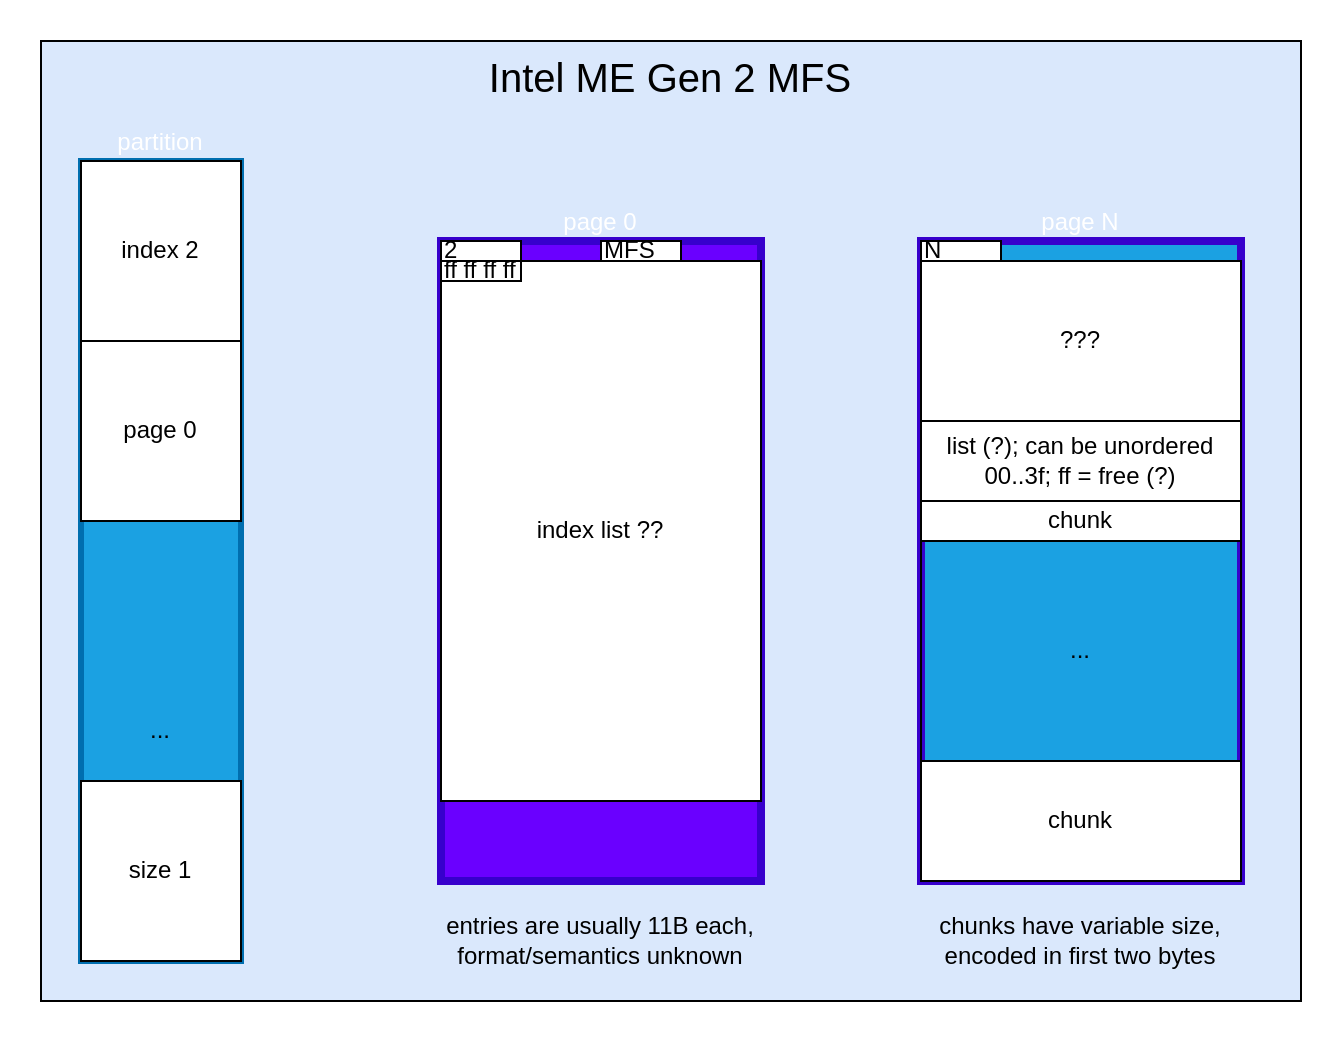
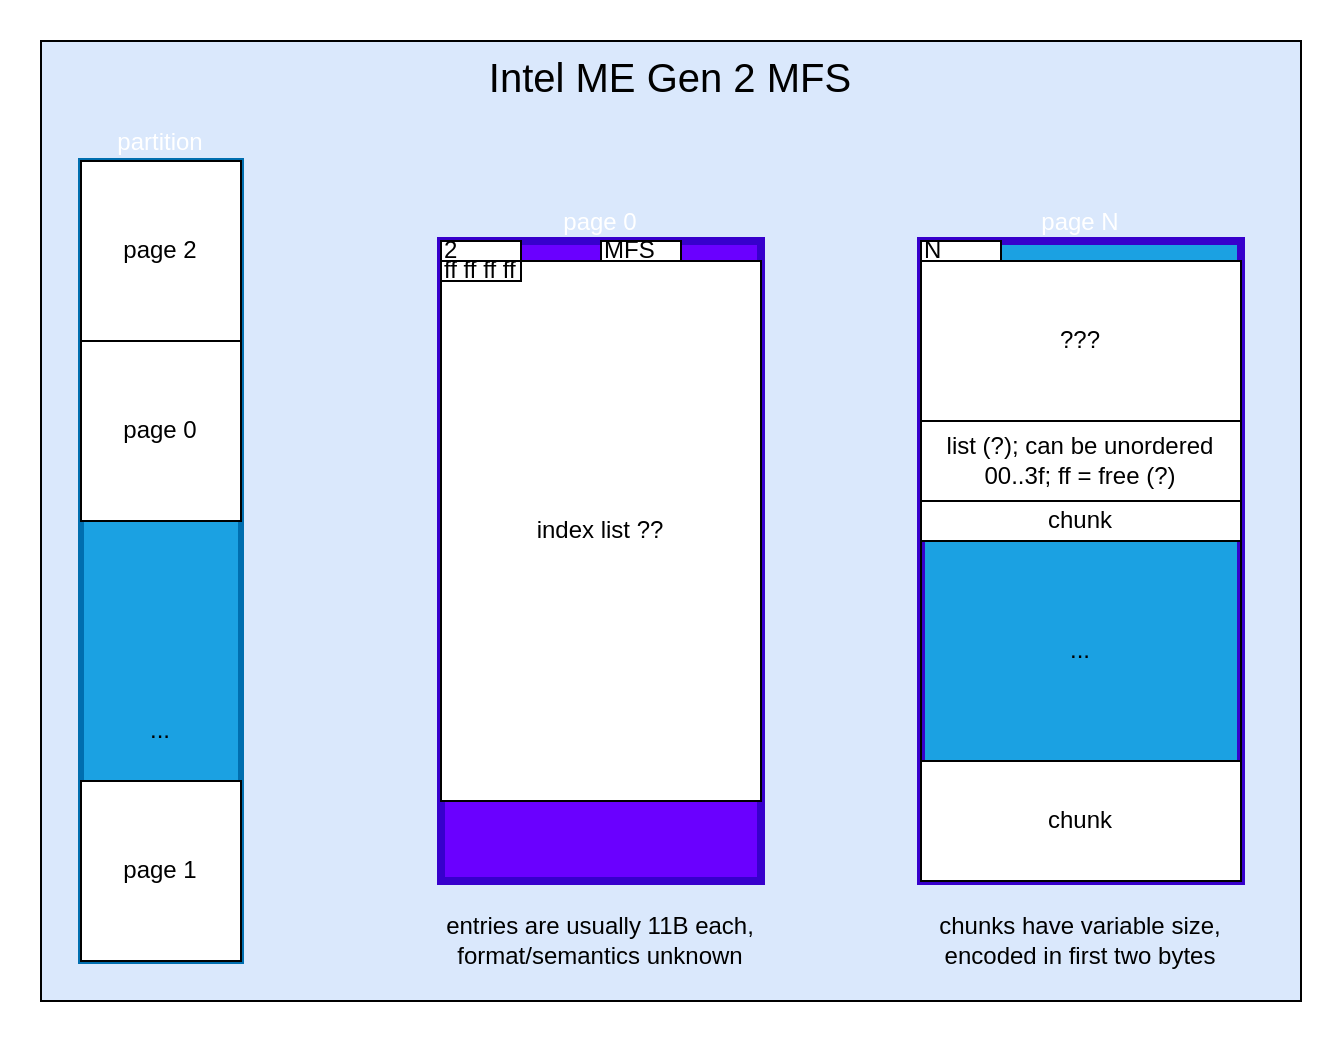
  <mxCell id="0" />
  <mxCell id="1" parent="0" />
  <mxCell id="2" value="Intel ME Gen 2 MFS" style="rounded=0;whiteSpace=wrap;html=1;verticalAlign=top;fontSize=20;fillColor=#dae8fc;" vertex="1" parent="1"><mxGeometry x="20" y="20" width="630" height="480" as="geometry" /></mxCell>
  <mxCell id="3" value="partition" style="rounded=0;whiteSpace=wrap;html=1;fillColor=#1ba1e2;fontColor=#ffffff;strokeColor=#006EAF;strokeWidth=3;verticalAlign=bottom;labelPosition=center;verticalLabelPosition=top;align=center;" vertex="1" parent="1"><mxGeometry width="80" height="400" as="geometry" x="40" y="80" /></mxCell>
- <mxCell id="4" value="index 2" style="rounded=0;whiteSpace=wrap;html=1;" vertex="1" parent="1"><mxGeometry width="80" height="90" as="geometry" x="40" y="80" /></mxCell>
+ <mxCell id="4" value="page 2" style="rounded=0;whiteSpace=wrap;html=1;" vertex="1" parent="1"><mxGeometry width="80" height="90" as="geometry" x="40" y="80" /></mxCell>
  <mxCell id="5" value="page 0" style="rounded=0;whiteSpace=wrap;html=1;" vertex="1" parent="1"><mxGeometry y="170" width="80" height="90" as="geometry" x="40" /></mxCell>
- <mxCell id="6" value="size 1" style="rounded=0;whiteSpace=wrap;html=1;" vertex="1" parent="1"><mxGeometry y="390" width="80" height="90" as="geometry" x="40" /></mxCell>
+ <mxCell id="6" value="page 1" style="rounded=0;whiteSpace=wrap;html=1;" vertex="1" parent="1"><mxGeometry y="390" width="80" height="90" as="geometry" x="40" /></mxCell>
  <mxCell id="7" value="..." style="text;html=1;align=center;verticalAlign=middle;whiteSpace=wrap;rounded=0;" vertex="1" parent="1"><mxGeometry x="50" y="350" width="60" height="30" as="geometry" /></mxCell>
  <mxCell id="8" value="page 0" style="rounded=0;whiteSpace=wrap;html=1;fillColor=#6a00ff;fontColor=#ffffff;strokeColor=#3700CC;strokeWidth=4;labelPosition=center;verticalLabelPosition=top;align=center;verticalAlign=bottom;" vertex="1" parent="1"><mxGeometry x="220" y="120" width="160" height="320" as="geometry" /></mxCell>
  <mxCell id="9" value="2" style="rounded=0;whiteSpace=wrap;html=1;align=left;" vertex="1" parent="1"><mxGeometry x="220" y="120" width="40" height="10" as="geometry" /></mxCell>
  <mxCell id="10" value="page N" style="rounded=0;whiteSpace=wrap;html=1;fontColor=#ffffff;fillColor=#1ba1e2;strokeColor=#3700CC;strokeWidth=4;shadow=0;glass=0;verticalAlign=bottom;labelPosition=center;verticalLabelPosition=top;align=center;" vertex="1" parent="1"><mxGeometry x="460" y="120" width="160" height="320" as="geometry" /></mxCell>
  <mxCell id="11" value="N" style="rounded=0;whiteSpace=wrap;html=1;align=left;" vertex="1" parent="1"><mxGeometry x="460" y="120" width="40" height="10" as="geometry" /></mxCell>
  <mxCell id="12" value="MFS" style="rounded=0;whiteSpace=wrap;html=1;align=left;" vertex="1" parent="1"><mxGeometry x="300" y="120" width="40" height="10" as="geometry" /></mxCell>
  <mxCell id="13" value="???" style="rounded=0;whiteSpace=wrap;html=1;" vertex="1" parent="1"><mxGeometry x="460" y="130" width="160" height="80" as="geometry" /></mxCell>
  <mxCell id="14" value="list (?); can be unordered&lt;br&gt;00..3f;&amp;nbsp;ff = free (?)" style="rounded=0;whiteSpace=wrap;html=1;" vertex="1" parent="1"><mxGeometry x="460" y="210" width="160" height="40" as="geometry" /></mxCell>
  <mxCell id="15" value="chunk" style="rounded=0;whiteSpace=wrap;html=1;fontSize=12;" vertex="1" parent="1"><mxGeometry x="460" y="250" width="160" height="20" as="geometry" /></mxCell>
  <mxCell id="16" value="..." style="rounded=0;whiteSpace=wrap;html=1;fillColor=none;" vertex="1" parent="1"><mxGeometry x="460" y="270" width="160" height="110" as="geometry" /></mxCell>
  <mxCell id="17" value="chunk" style="rounded=0;whiteSpace=wrap;html=1;fontSize=12;" vertex="1" parent="1"><mxGeometry x="460" y="380" width="160" height="60" as="geometry" /></mxCell>
  <mxCell id="18" value="index list ??" style="rounded=0;whiteSpace=wrap;html=1;" vertex="1" parent="1"><mxGeometry x="220" y="130" width="160" height="270" as="geometry" /></mxCell>
  <mxCell id="19" value="ff ff ff ff" style="rounded=0;whiteSpace=wrap;html=1;align=left;" vertex="1" parent="1"><mxGeometry x="220" y="130" width="40" height="10" as="geometry" /></mxCell>
  <mxCell id="20" value="chunks have variable size, encoded in first two bytes" style="text;html=1;align=center;verticalAlign=middle;whiteSpace=wrap;rounded=0;" vertex="1" parent="1"><mxGeometry x="460" y="450" width="160" height="40" as="geometry" /></mxCell>
  <mxCell id="21" value="entries are usually 11B each,&lt;div&gt;format/semantics unknown&lt;/div&gt;" style="text;html=1;align=center;verticalAlign=middle;whiteSpace=wrap;rounded=0;" vertex="1" parent="1"><mxGeometry x="220" y="450" width="160" height="40" as="geometry" /></mxCell>
